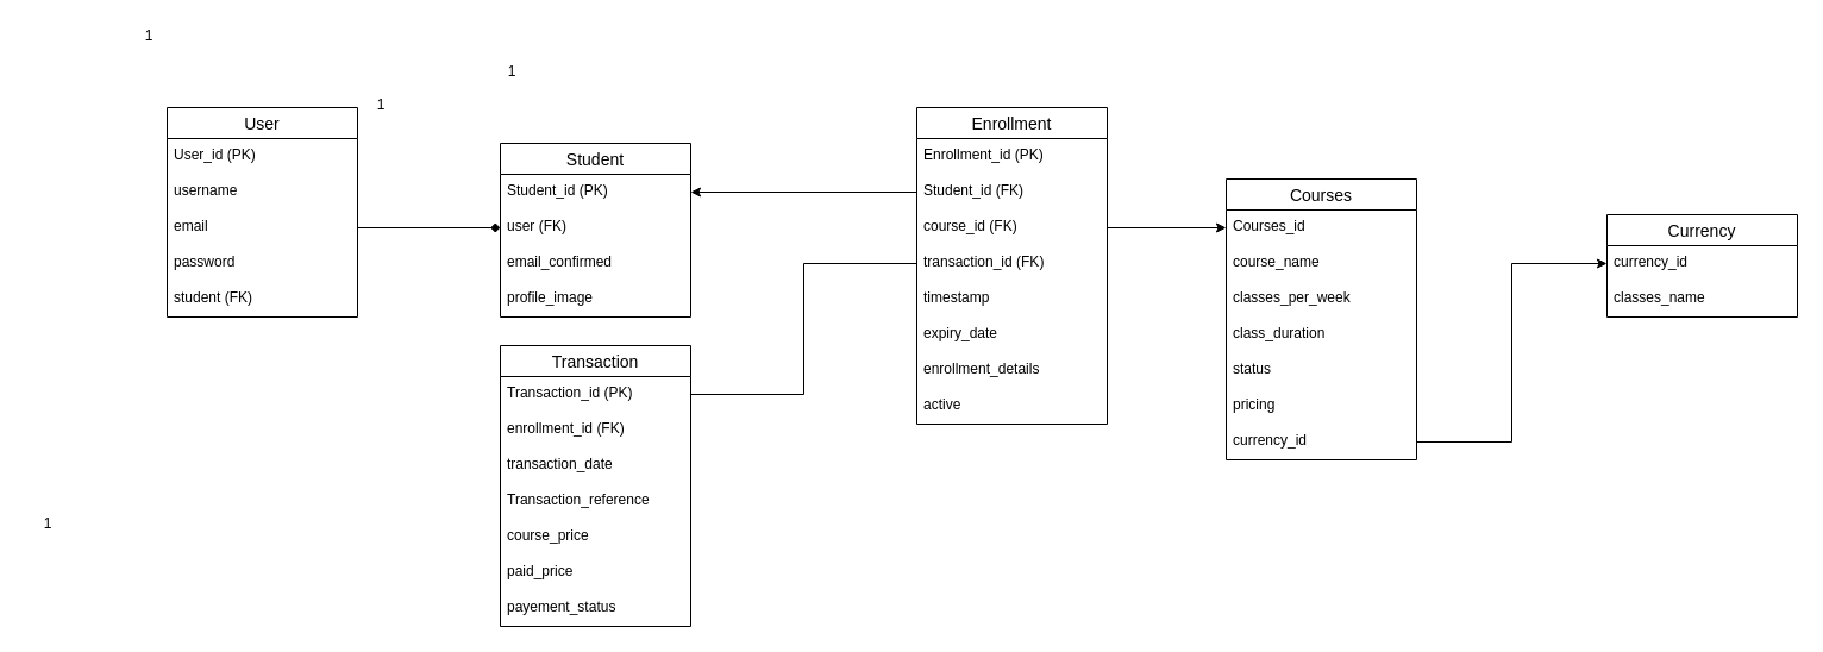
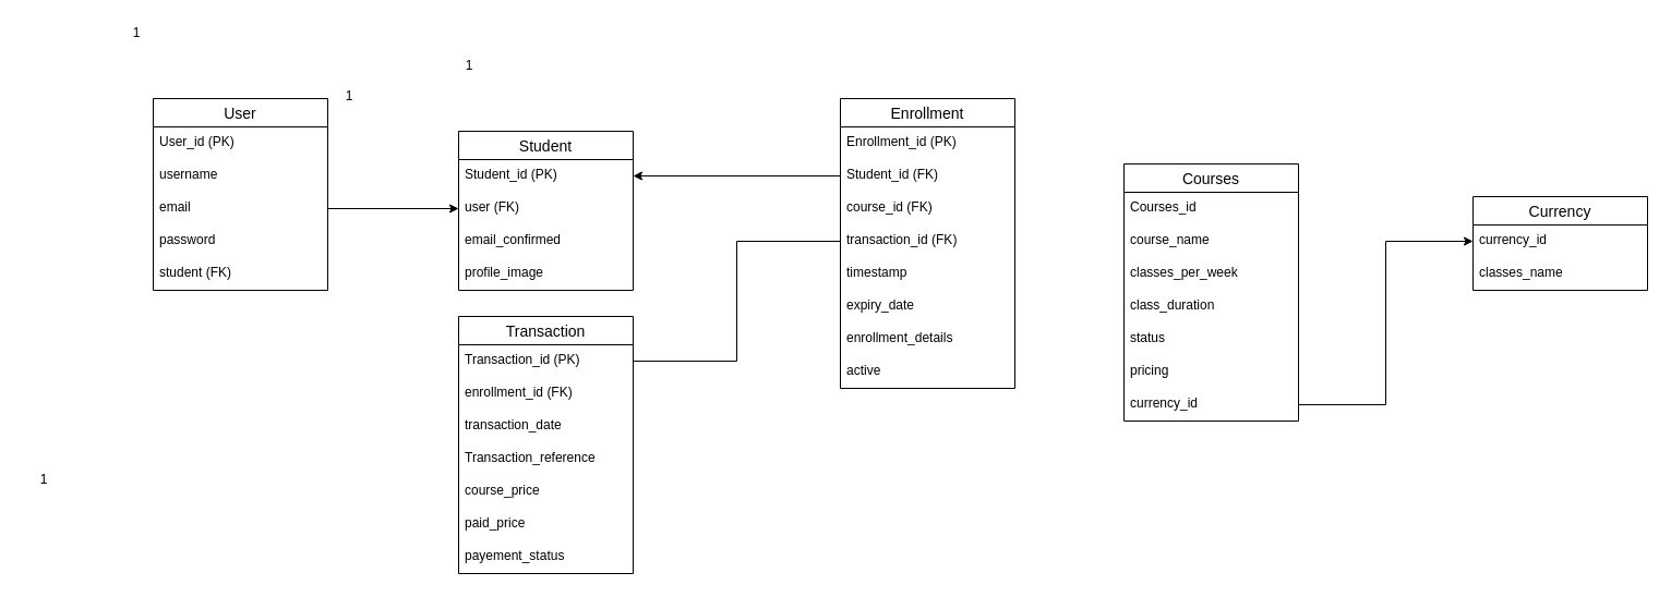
  <mxCell id="0" />
  <mxCell id="1" parent="0" />
  <mxCell id="2" value="1" style="text;html=1;strokeColor=none;fillColor=none;align=center;verticalAlign=middle;whiteSpace=wrap;rounded=0;" parent="1" vertex="1"><mxGeometry x="410" y="50" width="40" height="20" as="geometry" /></mxCell>
  <mxCell id="3" value="1" style="text;html=1;strokeColor=none;fillColor=none;align=center;verticalAlign=middle;whiteSpace=wrap;rounded=0;" parent="1" vertex="1"><mxGeometry x="300" y="78" width="40" height="20" as="geometry" /></mxCell>
  <mxCell id="4" value="1" style="text;html=1;strokeColor=none;fillColor=none;align=center;verticalAlign=middle;whiteSpace=wrap;rounded=0;" parent="1" vertex="1"><mxGeometry x="110" y="20" width="30" height="20" as="geometry" /></mxCell>
- <mxCell id="5" style="edgeStyle=orthogonalEdgeStyle;rounded=0;orthogonalLoop=1;jettySize=auto;html=1;entryX=0;entryY=0.5;entryDx=0;entryDy=0;endArrow=diamond;" parent="1" source="27" target="21" edge="1"><mxGeometry relative="1" as="geometry" /></mxCell>
+ <mxCell id="5" style="edgeStyle=orthogonalEdgeStyle;rounded=0;orthogonalLoop=1;jettySize=auto;html=1;entryX=0;entryY=0.5;entryDx=0;entryDy=0;" parent="1" source="27" target="21" edge="1"><mxGeometry relative="1" as="geometry" /></mxCell>
  <mxCell id="6" value="1" style="text;html=1;strokeColor=none;fillColor=none;align=center;verticalAlign=middle;whiteSpace=wrap;rounded=0;" parent="1" vertex="1"><mxGeometry x="20" y="430" width="40" height="20" as="geometry" /></mxCell>
  <mxCell id="7" style="edgeStyle=orthogonalEdgeStyle;rounded=0;orthogonalLoop=1;jettySize=auto;html=1;entryX=0;entryY=0.5;entryDx=0;entryDy=0;endArrow=none;" parent="1" source="31" target="14" edge="1"><mxGeometry relative="1" as="geometry" /></mxCell>
  <mxCell id="8" style="rounded=0;orthogonalLoop=1;jettySize=auto;html=1;entryX=1;entryY=0.5;entryDx=0;entryDy=0;exitX=0;exitY=0.5;exitDx=0;exitDy=0;" parent="1" source="12" target="20" edge="1"><mxGeometry relative="1" as="geometry" /></mxCell>
- <mxCell id="9" style="rounded=0;orthogonalLoop=1;jettySize=auto;html=1;entryX=0;entryY=0.5;entryDx=0;entryDy=0;exitX=1;exitY=0.5;exitDx=0;exitDy=0;" parent="1" source="13" target="39" edge="1"><mxGeometry relative="1" as="geometry" /></mxCell>
  <mxCell id="10" value="Enrollment" style="swimlane;fontStyle=0;childLayout=stackLayout;horizontal=1;startSize=26;horizontalStack=0;resizeParent=1;resizeParentMax=0;resizeLast=0;collapsible=1;marginBottom=0;align=center;fontSize=14;" parent="1" vertex="1"><mxGeometry x="770" y="90" width="160" height="266" as="geometry" /></mxCell>
  <mxCell id="11" value="Enrollment_id (PK)" style="text;strokeColor=none;fillColor=none;spacingLeft=4;spacingRight=4;overflow=hidden;rotatable=0;points=[[0,0.5],[1,0.5]];portConstraint=eastwest;fontSize=12;" parent="10" vertex="1"><mxGeometry y="26" width="160" height="30" as="geometry" /></mxCell>
  <mxCell id="12" value="Student_id (FK)" style="text;strokeColor=none;fillColor=none;spacingLeft=4;spacingRight=4;overflow=hidden;rotatable=0;points=[[0,0.5],[1,0.5]];portConstraint=eastwest;fontSize=12;" parent="10" vertex="1"><mxGeometry y="56" width="160" height="30" as="geometry" /></mxCell>
  <mxCell id="13" value="course_id (FK)" style="text;strokeColor=none;fillColor=none;spacingLeft=4;spacingRight=4;overflow=hidden;rotatable=0;points=[[0,0.5],[1,0.5]];portConstraint=eastwest;fontSize=12;" parent="10" vertex="1"><mxGeometry y="86" width="160" height="30" as="geometry" /></mxCell>
  <mxCell id="14" value="transaction_id (FK)" style="text;strokeColor=none;fillColor=none;spacingLeft=4;spacingRight=4;overflow=hidden;rotatable=0;points=[[0,0.5],[1,0.5]];portConstraint=eastwest;fontSize=12;" parent="10" vertex="1"><mxGeometry y="116" width="160" height="30" as="geometry" /></mxCell>
  <mxCell id="15" value="timestamp" style="text;strokeColor=none;fillColor=none;spacingLeft=4;spacingRight=4;overflow=hidden;rotatable=0;points=[[0,0.5],[1,0.5]];portConstraint=eastwest;fontSize=12;" parent="10" vertex="1"><mxGeometry y="146" width="160" height="30" as="geometry" /></mxCell>
  <mxCell id="16" value="expiry_date" style="text;strokeColor=none;fillColor=none;spacingLeft=4;spacingRight=4;overflow=hidden;rotatable=0;points=[[0,0.5],[1,0.5]];portConstraint=eastwest;fontSize=12;" parent="10" vertex="1"><mxGeometry y="176" width="160" height="30" as="geometry" /></mxCell>
  <mxCell id="17" value="enrollment_details" style="text;strokeColor=none;fillColor=none;spacingLeft=4;spacingRight=4;overflow=hidden;rotatable=0;points=[[0,0.5],[1,0.5]];portConstraint=eastwest;fontSize=12;" parent="10" vertex="1"><mxGeometry y="206" width="160" height="30" as="geometry" /></mxCell>
  <mxCell id="18" value="active" style="text;strokeColor=none;fillColor=none;spacingLeft=4;spacingRight=4;overflow=hidden;rotatable=0;points=[[0,0.5],[1,0.5]];portConstraint=eastwest;fontSize=12;" parent="10" vertex="1"><mxGeometry y="236" width="160" height="30" as="geometry" /></mxCell>
  <mxCell id="19" value="Student" style="swimlane;fontStyle=0;childLayout=stackLayout;horizontal=1;startSize=26;horizontalStack=0;resizeParent=1;resizeParentMax=0;resizeLast=0;collapsible=1;marginBottom=0;align=center;fontSize=14;" parent="1" vertex="1"><mxGeometry x="420" y="120" width="160" height="146" as="geometry" /></mxCell>
  <mxCell id="20" value="Student_id (PK)" style="text;strokeColor=none;fillColor=none;spacingLeft=4;spacingRight=4;overflow=hidden;rotatable=0;points=[[0,0.5],[1,0.5]];portConstraint=eastwest;fontSize=12;" parent="19" vertex="1"><mxGeometry y="26" width="160" height="30" as="geometry" /></mxCell>
  <mxCell id="21" value="user (FK)" style="text;strokeColor=none;fillColor=none;spacingLeft=4;spacingRight=4;overflow=hidden;rotatable=0;points=[[0,0.5],[1,0.5]];portConstraint=eastwest;fontSize=12;" parent="19" vertex="1"><mxGeometry y="56" width="160" height="30" as="geometry" /></mxCell>
  <mxCell id="22" value="email_confirmed" style="text;strokeColor=none;fillColor=none;spacingLeft=4;spacingRight=4;overflow=hidden;rotatable=0;points=[[0,0.5],[1,0.5]];portConstraint=eastwest;fontSize=12;" parent="19" vertex="1"><mxGeometry y="86" width="160" height="30" as="geometry" /></mxCell>
  <mxCell id="23" value="profile_image" style="text;strokeColor=none;fillColor=none;spacingLeft=4;spacingRight=4;overflow=hidden;rotatable=0;points=[[0,0.5],[1,0.5]];portConstraint=eastwest;fontSize=12;" parent="19" vertex="1"><mxGeometry y="116" width="160" height="30" as="geometry" /></mxCell>
  <mxCell id="24" value="User" style="swimlane;fontStyle=0;childLayout=stackLayout;horizontal=1;startSize=26;horizontalStack=0;resizeParent=1;resizeParentMax=0;resizeLast=0;collapsible=1;marginBottom=0;align=center;fontSize=14;" parent="1" vertex="1"><mxGeometry x="140" y="90" width="160" height="176" as="geometry" /></mxCell>
  <mxCell id="25" value="User_id (PK)" style="text;strokeColor=none;fillColor=none;spacingLeft=4;spacingRight=4;overflow=hidden;rotatable=0;points=[[0,0.5],[1,0.5]];portConstraint=eastwest;fontSize=12;" parent="24" vertex="1"><mxGeometry y="26" width="160" height="30" as="geometry" /></mxCell>
  <mxCell id="26" value="username" style="text;strokeColor=none;fillColor=none;spacingLeft=4;spacingRight=4;overflow=hidden;rotatable=0;points=[[0,0.5],[1,0.5]];portConstraint=eastwest;fontSize=12;" parent="24" vertex="1"><mxGeometry y="56" width="160" height="30" as="geometry" /></mxCell>
  <mxCell id="27" value="email" style="text;strokeColor=none;fillColor=none;spacingLeft=4;spacingRight=4;overflow=hidden;rotatable=0;points=[[0,0.5],[1,0.5]];portConstraint=eastwest;fontSize=12;" parent="24" vertex="1"><mxGeometry y="86" width="160" height="30" as="geometry" /></mxCell>
  <mxCell id="28" value="password" style="text;strokeColor=none;fillColor=none;spacingLeft=4;spacingRight=4;overflow=hidden;rotatable=0;points=[[0,0.5],[1,0.5]];portConstraint=eastwest;fontSize=12;" parent="24" vertex="1"><mxGeometry y="116" width="160" height="30" as="geometry" /></mxCell>
  <mxCell id="29" value="student (FK)" style="text;strokeColor=none;fillColor=none;spacingLeft=4;spacingRight=4;overflow=hidden;rotatable=0;points=[[0,0.5],[1,0.5]];portConstraint=eastwest;fontSize=12;" parent="24" vertex="1"><mxGeometry y="146" width="160" height="30" as="geometry" /></mxCell>
  <mxCell id="30" value="Transaction" style="swimlane;fontStyle=0;childLayout=stackLayout;horizontal=1;startSize=26;horizontalStack=0;resizeParent=1;resizeParentMax=0;resizeLast=0;collapsible=1;marginBottom=0;align=center;fontSize=14;" parent="1" vertex="1"><mxGeometry x="420" y="290" width="160" height="236" as="geometry" /></mxCell>
  <mxCell id="31" value="Transaction_id (PK)" style="text;strokeColor=none;fillColor=none;spacingLeft=4;spacingRight=4;overflow=hidden;rotatable=0;points=[[0,0.5],[1,0.5]];portConstraint=eastwest;fontSize=12;" parent="30" vertex="1"><mxGeometry y="26" width="160" height="30" as="geometry" /></mxCell>
  <mxCell id="32" value="enrollment_id (FK)" style="text;strokeColor=none;fillColor=none;spacingLeft=4;spacingRight=4;overflow=hidden;rotatable=0;points=[[0,0.5],[1,0.5]];portConstraint=eastwest;fontSize=12;" parent="30" vertex="1"><mxGeometry y="56" width="160" height="30" as="geometry" /></mxCell>
  <mxCell id="33" value="transaction_date" style="text;strokeColor=none;fillColor=none;spacingLeft=4;spacingRight=4;overflow=hidden;rotatable=0;points=[[0,0.5],[1,0.5]];portConstraint=eastwest;fontSize=12;" parent="30" vertex="1"><mxGeometry y="86" width="160" height="30" as="geometry" /></mxCell>
  <mxCell id="34" value="Transaction_reference" style="text;strokeColor=none;fillColor=none;spacingLeft=4;spacingRight=4;overflow=hidden;rotatable=0;points=[[0,0.5],[1,0.5]];portConstraint=eastwest;fontSize=12;" parent="30" vertex="1"><mxGeometry y="116" width="160" height="30" as="geometry" /></mxCell>
  <mxCell id="35" value="course_price" style="text;strokeColor=none;fillColor=none;spacingLeft=4;spacingRight=4;overflow=hidden;rotatable=0;points=[[0,0.5],[1,0.5]];portConstraint=eastwest;fontSize=12;" parent="30" vertex="1"><mxGeometry y="146" width="160" height="30" as="geometry" /></mxCell>
  <mxCell id="36" value="paid_price" style="text;strokeColor=none;fillColor=none;spacingLeft=4;spacingRight=4;overflow=hidden;rotatable=0;points=[[0,0.5],[1,0.5]];portConstraint=eastwest;fontSize=12;" parent="30" vertex="1"><mxGeometry y="176" width="160" height="30" as="geometry" /></mxCell>
  <mxCell id="37" value="payement_status" style="text;strokeColor=none;fillColor=none;spacingLeft=4;spacingRight=4;overflow=hidden;rotatable=0;points=[[0,0.5],[1,0.5]];portConstraint=eastwest;fontSize=12;" parent="30" vertex="1"><mxGeometry y="206" width="160" height="30" as="geometry" /></mxCell>
  <mxCell id="38" value="Courses" style="swimlane;fontStyle=0;childLayout=stackLayout;horizontal=1;startSize=26;horizontalStack=0;resizeParent=1;resizeParentMax=0;resizeLast=0;collapsible=1;marginBottom=0;align=center;fontSize=14;" parent="1" vertex="1"><mxGeometry x="1030" y="150" width="160" height="236" as="geometry" /></mxCell>
  <mxCell id="39" value="Courses_id" style="text;strokeColor=none;fillColor=none;spacingLeft=4;spacingRight=4;overflow=hidden;rotatable=0;points=[[0,0.5],[1,0.5]];portConstraint=eastwest;fontSize=12;" parent="38" vertex="1"><mxGeometry y="26" width="160" height="30" as="geometry" /></mxCell>
  <mxCell id="40" value="course_name" style="text;strokeColor=none;fillColor=none;spacingLeft=4;spacingRight=4;overflow=hidden;rotatable=0;points=[[0,0.5],[1,0.5]];portConstraint=eastwest;fontSize=12;" parent="38" vertex="1"><mxGeometry y="56" width="160" height="30" as="geometry" /></mxCell>
  <mxCell id="41" value="classes_per_week" style="text;strokeColor=none;fillColor=none;spacingLeft=4;spacingRight=4;overflow=hidden;rotatable=0;points=[[0,0.5],[1,0.5]];portConstraint=eastwest;fontSize=12;" parent="38" vertex="1"><mxGeometry y="86" width="160" height="30" as="geometry" /></mxCell>
  <mxCell id="42" value="class_duration" style="text;strokeColor=none;fillColor=none;spacingLeft=4;spacingRight=4;overflow=hidden;rotatable=0;points=[[0,0.5],[1,0.5]];portConstraint=eastwest;fontSize=12;" parent="38" vertex="1"><mxGeometry y="116" width="160" height="30" as="geometry" /></mxCell>
  <mxCell id="43" value="status" style="text;strokeColor=none;fillColor=none;spacingLeft=4;spacingRight=4;overflow=hidden;rotatable=0;points=[[0,0.5],[1,0.5]];portConstraint=eastwest;fontSize=12;" parent="38" vertex="1"><mxGeometry y="146" width="160" height="30" as="geometry" /></mxCell>
  <mxCell id="44" value="pricing" style="text;strokeColor=none;fillColor=none;spacingLeft=4;spacingRight=4;overflow=hidden;rotatable=0;points=[[0,0.5],[1,0.5]];portConstraint=eastwest;fontSize=12;" parent="38" vertex="1"><mxGeometry y="176" width="160" height="30" as="geometry" /></mxCell>
  <mxCell id="45" value="currency_id" style="text;strokeColor=none;fillColor=none;spacingLeft=4;spacingRight=4;overflow=hidden;rotatable=0;points=[[0,0.5],[1,0.5]];portConstraint=eastwest;fontSize=12;" vertex="1" parent="38"><mxGeometry y="206" width="160" height="30" as="geometry" /></mxCell>
  <mxCell id="46" style="edgeStyle=orthogonalEdgeStyle;rounded=0;orthogonalLoop=1;jettySize=auto;html=1;entryX=0;entryY=0.5;entryDx=0;entryDy=0;" edge="1" parent="1" source="45" target="48"><mxGeometry relative="1" as="geometry" /></mxCell>
  <mxCell id="47" value="Currency" style="swimlane;fontStyle=0;childLayout=stackLayout;horizontal=1;startSize=26;horizontalStack=0;resizeParent=1;resizeParentMax=0;resizeLast=0;collapsible=1;marginBottom=0;align=center;fontSize=14;" vertex="1" parent="1"><mxGeometry x="1350" y="180" width="160" height="86" as="geometry" /></mxCell>
  <mxCell id="48" value="currency_id" style="text;strokeColor=none;fillColor=none;spacingLeft=4;spacingRight=4;overflow=hidden;rotatable=0;points=[[0,0.5],[1,0.5]];portConstraint=eastwest;fontSize=12;" vertex="1" parent="47"><mxGeometry y="26" width="160" height="30" as="geometry" /></mxCell>
  <mxCell id="49" value="classes_name" style="text;strokeColor=none;fillColor=none;spacingLeft=4;spacingRight=4;overflow=hidden;rotatable=0;points=[[0,0.5],[1,0.5]];portConstraint=eastwest;fontSize=12;" vertex="1" parent="47"><mxGeometry y="56" width="160" height="30" as="geometry" /></mxCell>
